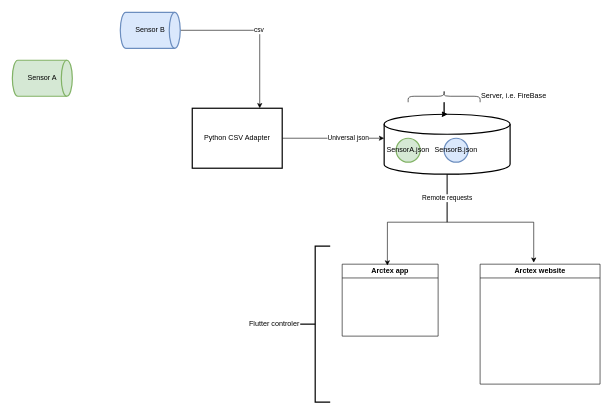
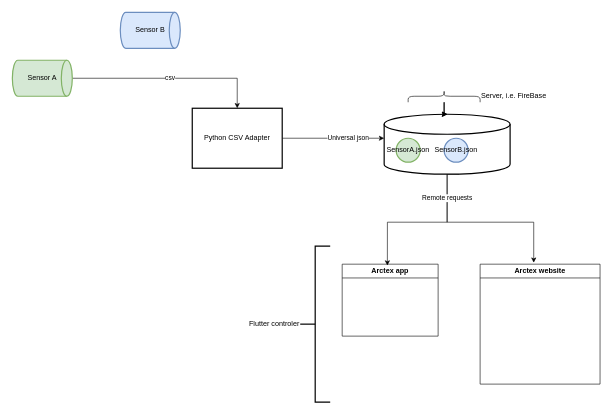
  <mxCell id="0" />
  <mxCell id="1" parent="0" />
  <mxCell id="2" style="edgeStyle=orthogonalEdgeStyle;rounded=0;orthogonalLoop=1;jettySize=auto;html=1;" parent="1" source="4" edge="1"><mxGeometry relative="1" as="geometry"><mxPoint x="640" y="230" as="targetPoint" /></mxGeometry></mxCell>
  <mxCell id="3" value="Universal json" style="edgeLabel;html=1;align=center;verticalAlign=middle;resizable=0;points=[];" parent="2" vertex="1" connectable="0"><mxGeometry x="0.296" y="1" relative="1" as="geometry"><mxPoint as="offset" /></mxGeometry></mxCell>
  <mxCell id="4" value="Python CSV Adapter" style="whiteSpace=wrap;html=1;absoluteArcSize=1;arcSize=14;strokeWidth=2;rounded=0;" parent="1" vertex="1"><mxGeometry x="320" y="180" width="150" height="100" as="geometry" /></mxCell>
+ <mxCell id="5" value="csv" style="edgeStyle=orthogonalEdgeStyle;rounded=0;orthogonalLoop=1;jettySize=auto;html=1;" parent="1" source="6" target="4" edge="1"><mxGeometry relative="1" as="geometry"><mxPoint x="370" y="180" as="targetPoint" /></mxGeometry></mxCell>
  <mxCell id="6" value="Sensor A" style="strokeWidth=2;html=1;shape=mxgraph.flowchart.direct_data;whiteSpace=wrap;fillColor=#d5e8d4;strokeColor=#82b366;" parent="1" vertex="1"><mxGeometry x="20" y="100" width="100" height="60" as="geometry" /></mxCell>
- <mxCell id="7" value="csv" style="edgeStyle=orthogonalEdgeStyle;rounded=0;orthogonalLoop=1;jettySize=auto;html=1;entryX=0.75;entryY=0;entryDx=0;entryDy=0;" parent="1" source="8" target="4" edge="1"><mxGeometry relative="1" as="geometry" /></mxCell>
  <mxCell id="8" value="Sensor B" style="strokeWidth=2;html=1;shape=mxgraph.flowchart.direct_data;whiteSpace=wrap;fillColor=#dae8fc;strokeColor=#6c8ebf;" parent="1" vertex="1"><mxGeometry x="200" y="20" width="100" height="60" as="geometry" /></mxCell>
  <mxCell id="9" style="edgeStyle=orthogonalEdgeStyle;rounded=0;orthogonalLoop=1;jettySize=auto;html=1;exitX=0.595;exitY=1;exitDx=0;exitDy=0;exitPerimeter=0;entryX=0.447;entryY=-0.012;entryDx=0;entryDy=0;entryPerimeter=0;" parent="1" source="10" target="18" edge="1"><mxGeometry relative="1" as="geometry"><mxPoint x="780" y="350" as="sourcePoint" /><Array as="points"><mxPoint x="745" y="290" /><mxPoint x="745" y="370" /><mxPoint x="890" y="370" /><mxPoint x="890" y="438" /></Array></mxGeometry></mxCell>
  <mxCell id="10" value="" style="strokeWidth=2;html=1;shape=mxgraph.flowchart.database;whiteSpace=wrap;" parent="1" vertex="1"><mxGeometry x="640" y="190" width="210" height="100" as="geometry" /></mxCell>
  <mxCell id="11" value="SensorA.json" style="strokeWidth=2;html=1;shape=mxgraph.flowchart.start_2;whiteSpace=wrap;fillColor=#d5e8d4;strokeColor=#82b366;" parent="1" vertex="1"><mxGeometry x="660" y="230" width="40" height="40" as="geometry" /></mxCell>
  <mxCell id="12" value="SensorB.json" style="strokeWidth=2;html=1;shape=mxgraph.flowchart.start_2;whiteSpace=wrap;fillColor=#dae8fc;strokeColor=#6c8ebf;" parent="1" vertex="1"><mxGeometry x="740" y="230" width="40" height="40" as="geometry" /></mxCell>
  <mxCell id="13" value="" style="edgeStyle=orthogonalEdgeStyle;rounded=0;orthogonalLoop=1;jettySize=auto;html=1;" parent="1" source="16" target="10" edge="1"><mxGeometry relative="1" as="geometry" /></mxCell>
  <mxCell id="14" value="" style="edgeStyle=orthogonalEdgeStyle;rounded=0;orthogonalLoop=1;jettySize=auto;html=1;" parent="1" source="16" target="10" edge="1"><mxGeometry relative="1" as="geometry" /></mxCell>
  <mxCell id="15" value="" style="edgeStyle=orthogonalEdgeStyle;rounded=0;orthogonalLoop=1;jettySize=auto;html=1;" parent="1" source="16" target="10" edge="1"><mxGeometry relative="1" as="geometry" /></mxCell>
  <mxCell id="16" value="Server, i.e. FireBase" style="shape=curlyBracket;whiteSpace=wrap;html=1;rounded=1;flipH=1;labelPosition=right;verticalLabelPosition=middle;align=left;verticalAlign=middle;direction=south;" parent="1" vertex="1"><mxGeometry x="680" y="150" width="120" height="20" as="geometry" /></mxCell>
  <mxCell id="17" value="Arctex app" style="swimlane;whiteSpace=wrap;html=1;" parent="1" vertex="1"><mxGeometry x="570" y="440" width="160" height="120" as="geometry" /></mxCell>
  <mxCell id="18" value="Arctex website" style="swimlane;whiteSpace=wrap;html=1;" parent="1" vertex="1"><mxGeometry x="800" y="440" width="200" height="200" as="geometry" /></mxCell>
  <mxCell id="19" value="Remote requests" style="edgeStyle=orthogonalEdgeStyle;rounded=0;orthogonalLoop=1;jettySize=auto;html=1;entryX=0.471;entryY=0.019;entryDx=0;entryDy=0;entryPerimeter=0;" parent="1" source="10" target="17" edge="1"><mxGeometry x="-0.686" relative="1" as="geometry"><Array as="points"><mxPoint x="745" y="370" /><mxPoint x="645" y="370" /><mxPoint x="645" y="442" /></Array><mxPoint as="offset" /></mxGeometry></mxCell>
  <mxCell id="20" value="Flutter controler" style="strokeWidth=2;html=1;shape=mxgraph.flowchart.annotation_2;align=right;labelPosition=left;pointerEvents=1;verticalLabelPosition=middle;verticalAlign=middle;" parent="1" vertex="1"><mxGeometry x="500" y="410" width="50" height="260" as="geometry" /></mxCell>
